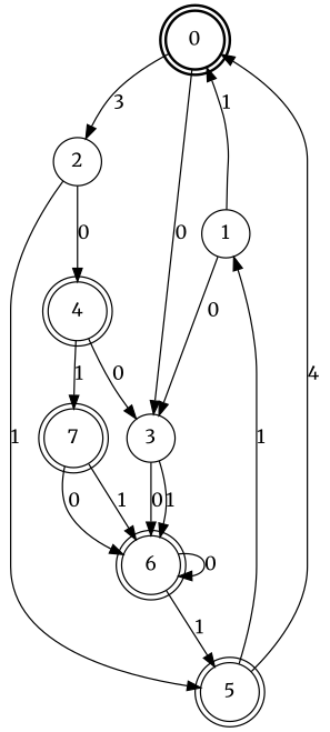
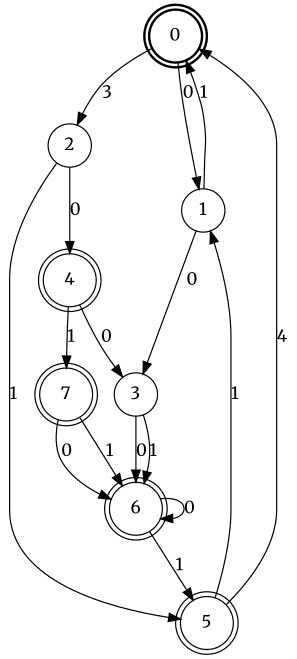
  digraph {
    fontname=Merriweather
    node [fontname=Merriweather peripheries=2 shape=circle]
    edge [fontname=Merriweather]
    0 [style=bold]
    1 [peripheries=""]
    2 [peripheries=""]
    3 [peripheries=""]
    4
    5
    6
    7
-   0 -> 3 [label=0]
+   0 -> 1 [label=0]
    0 -> 2 [label=3]
    1 -> 0 [label=1]
    1 -> 3 [label=0]
    2 -> 4 [label=0]
    2 -> 5 [label=1]
    3 -> 6 [label=0]
    3 -> 6 [label=1]
    4 -> 3 [label=0]
    4 -> 7 [label=1]
    5 -> 0 [label=4]
    5 -> 1 [label=1]
    6 -> 5 [label=1]
    6 -> 6 [label=0]
    7 -> 6 [label=0]
    7 -> 6 [label=1]
  }
